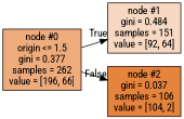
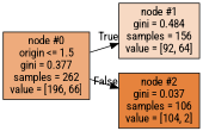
  digraph {
    ranksep=equally
    splines=polyline
    rankdir=LR
    fontname="Roboto Condensed"
    node [color=black shape=box style=filled fontname="Roboto Condensed"]
    edge [labeldistance=2.5 fontname="Roboto Condensed"]
    n1 [fillcolor="#eeab7c" label="node #0\norigin <= 1.5\ngini = 0.377\nsamples = 262\nvalue = [196, 66]"]
-   n2 [fillcolor="#f7d9c3" label="node #1\ngini = 0.484\nsamples = 151\nvalue = [92, 64]"]
+   n2 [fillcolor="#f7d9c3" label="node #1\ngini = 0.484\nsamples = 156\nvalue = [92, 64]"]
    n3 [fillcolor="#e6833d" label="node #2\ngini = 0.037\nsamples = 106\nvalue = [104, 2]"]
    subgraph sub_1 {
      rank=same
      n1
    }
    subgraph sub_2 {
      rank=same
      n2
      n3
    }
    n1 -> n2 [headlabel=True labelangle=45]
    n1 -> n3 [headlabel=False labelangle=-45]
  }
